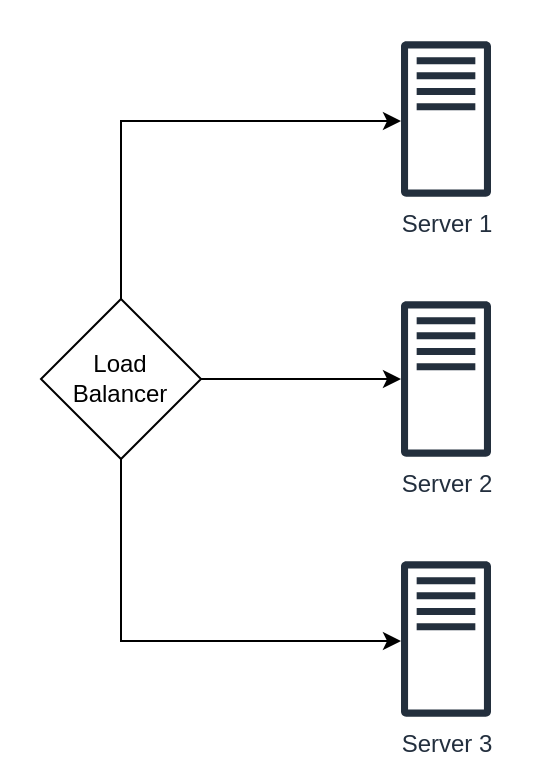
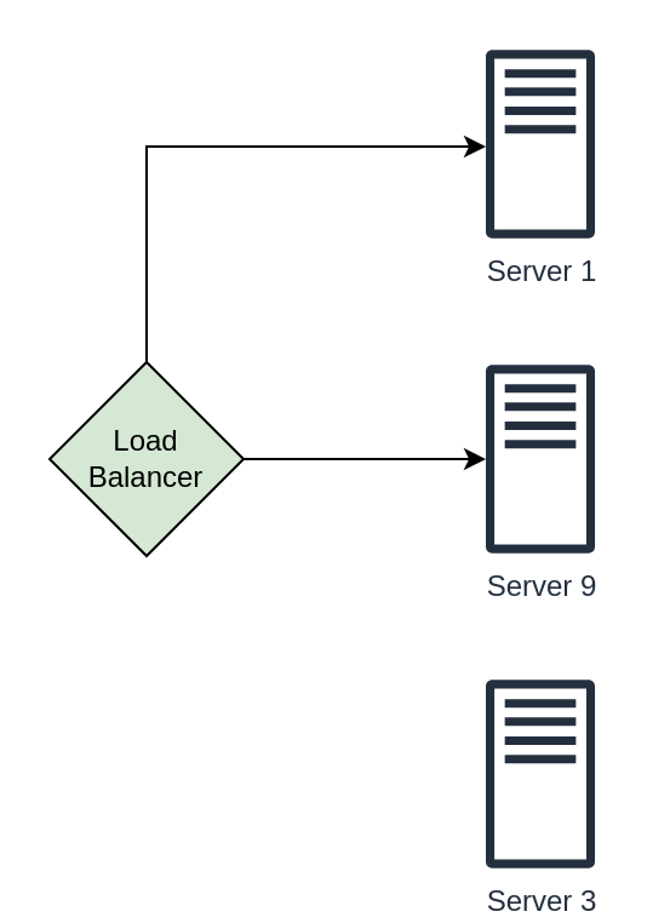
  <mxCell id="0" />
  <mxCell id="1" parent="0" />
  <mxCell id="2" style="edgeStyle=orthogonalEdgeStyle;rounded=0;orthogonalLoop=1;jettySize=auto;html=1;" edge="1" parent="1" source="5" target="6"><mxGeometry relative="1" as="geometry"><Array as="points"><mxPoint x="60" y="60" /></Array></mxGeometry></mxCell>
- <mxCell id="3" style="edgeStyle=orthogonalEdgeStyle;rounded=0;orthogonalLoop=1;jettySize=auto;html=1;" edge="1" parent="1" source="5" target="8"><mxGeometry relative="1" as="geometry"><Array as="points"><mxPoint x="60" y="320" /></Array></mxGeometry></mxCell>
  <mxCell id="4" style="edgeStyle=orthogonalEdgeStyle;rounded=0;orthogonalLoop=1;jettySize=auto;html=1;" edge="1" parent="1" source="5" target="7"><mxGeometry relative="1" as="geometry" /></mxCell>
- <mxCell id="5" value="Load&lt;div&gt;Balancer&lt;/div&gt;" style="rhombus;whiteSpace=wrap;html=1;" vertex="1" parent="1"><mxGeometry x="20" y="149" width="80" height="80" as="geometry" /></mxCell>
+ <mxCell id="5" value="Load&lt;div&gt;Balancer&lt;/div&gt;" style="rhombus;whiteSpace=wrap;html=1;fillColor=#d5e8d4;" vertex="1" parent="1"><mxGeometry x="20" y="149" width="80" height="80" as="geometry" /></mxCell>
  <mxCell id="6" value="Server 1" style="sketch=0;outlineConnect=0;fontColor=#232F3E;gradientColor=none;fillColor=#232F3D;strokeColor=none;dashed=0;verticalLabelPosition=bottom;verticalAlign=top;align=center;html=1;fontSize=12;fontStyle=0;aspect=fixed;pointerEvents=1;shape=mxgraph.aws4.traditional_server;" vertex="1" parent="1"><mxGeometry x="200" y="20" width="45" height="78" as="geometry" /></mxCell>
- <mxCell id="7" value="Server 2" style="sketch=0;outlineConnect=0;fontColor=#232F3E;gradientColor=none;fillColor=#232F3D;strokeColor=none;dashed=0;verticalLabelPosition=bottom;verticalAlign=top;align=center;html=1;fontSize=12;fontStyle=0;aspect=fixed;pointerEvents=1;shape=mxgraph.aws4.traditional_server;" vertex="1" parent="1"><mxGeometry x="200" y="150" width="45" height="78" as="geometry" /></mxCell>
+ <mxCell id="7" value="Server 9" style="sketch=0;outlineConnect=0;fontColor=#232F3E;gradientColor=none;fillColor=#232F3D;strokeColor=none;dashed=0;verticalLabelPosition=bottom;verticalAlign=top;align=center;html=1;fontSize=12;fontStyle=0;aspect=fixed;pointerEvents=1;shape=mxgraph.aws4.traditional_server;" vertex="1" parent="1"><mxGeometry x="200" y="150" width="45" height="78" as="geometry" /></mxCell>
  <mxCell id="8" value="Server 3" style="sketch=0;outlineConnect=0;fontColor=#232F3E;gradientColor=none;fillColor=#232F3D;strokeColor=none;dashed=0;verticalLabelPosition=bottom;verticalAlign=top;align=center;html=1;fontSize=12;fontStyle=0;aspect=fixed;pointerEvents=1;shape=mxgraph.aws4.traditional_server;" vertex="1" parent="1"><mxGeometry x="200" y="280" width="45" height="78" as="geometry" /></mxCell>
